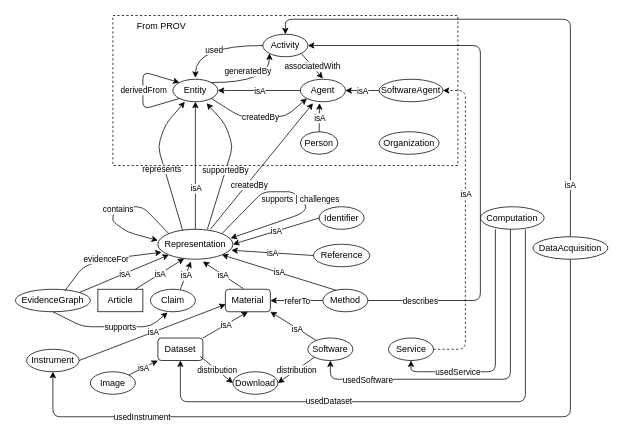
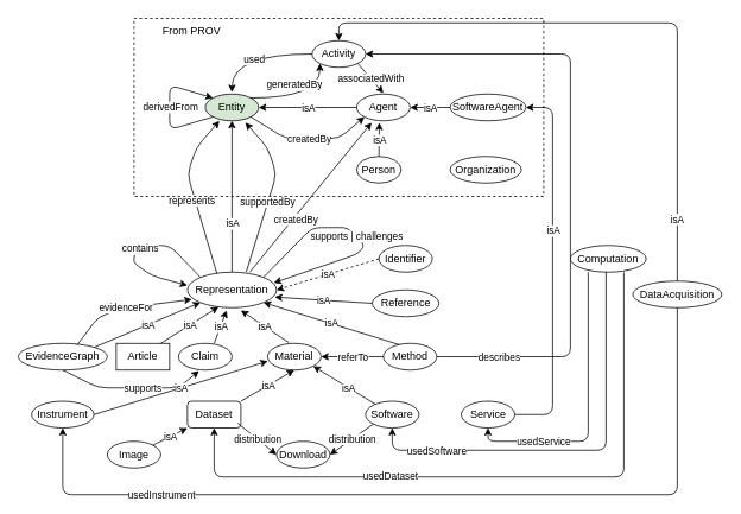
  <mxCell id="0" />
  <mxCell id="1" parent="0" />
  <mxCell id="2" value="Activity" style="ellipse;whiteSpace=wrap;html=1;" parent="1" vertex="1"><mxGeometry x="350" y="45" width="60" height="30" as="geometry" /></mxCell>
  <mxCell id="3" value="Agent" style="ellipse;whiteSpace=wrap;html=1;" parent="1" vertex="1"><mxGeometry x="400" y="105" width="60" height="30" as="geometry" /></mxCell>
- <mxCell id="4" value="Entity" style="ellipse;whiteSpace=wrap;html=1;" parent="1" vertex="1"><mxGeometry x="230" y="105" width="60" height="30" as="geometry" /></mxCell>
+ <mxCell id="4" value="Entity" style="ellipse;whiteSpace=wrap;html=1;fillColor=#d5e8d4;" parent="1" vertex="1"><mxGeometry x="230" y="105" width="60" height="30" as="geometry" /></mxCell>
  <mxCell id="5" value="Person" style="ellipse;whiteSpace=wrap;html=1;" parent="1" vertex="1"><mxGeometry x="400" y="175" width="50" height="30" as="geometry" /></mxCell>
  <mxCell id="6" value="Organization" style="ellipse;whiteSpace=wrap;html=1;" parent="1" vertex="1"><mxGeometry x="505" y="175" width="80" height="30" as="geometry" /></mxCell>
  <mxCell id="7" value="" style="endArrow=classic;html=1;exitX=0;exitY=0.5;exitDx=0;exitDy=0;edgeStyle=orthogonalEdgeStyle;curved=1;" parent="1" source="2" edge="1"><mxGeometry relative="1" as="geometry"><mxPoint x="370" y="285" as="sourcePoint" /><mxPoint x="260" y="103" as="targetPoint" /></mxGeometry></mxCell>
  <mxCell id="8" value="used" style="edgeLabel;resizable=0;html=1;align=center;verticalAlign=middle;" parent="7" connectable="0" vertex="1"><mxGeometry relative="1" as="geometry"><mxPoint y="5" as="offset" /></mxGeometry></mxCell>
  <mxCell id="9" value="" style="endArrow=classic;html=1;exitX=1;exitY=0;exitDx=0;exitDy=0;entryX=0;entryY=1;entryDx=0;entryDy=0;edgeStyle=orthogonalEdgeStyle;curved=1;" parent="1" source="4" target="2" edge="1"><mxGeometry relative="1" as="geometry"><mxPoint x="370" y="285" as="sourcePoint" /><mxPoint x="470" y="285" as="targetPoint" /></mxGeometry></mxCell>
  <mxCell id="10" value="generatedBy" style="edgeLabel;resizable=0;html=1;align=center;verticalAlign=middle;" parent="9" connectable="0" vertex="1"><mxGeometry relative="1" as="geometry"><mxPoint x="-10" y="-15" as="offset" /></mxGeometry></mxCell>
  <mxCell id="11" value="" style="endArrow=classic;html=1;exitX=1;exitY=1;exitDx=0;exitDy=0;" parent="1" source="2" edge="1"><mxGeometry relative="1" as="geometry"><mxPoint x="370" y="285" as="sourcePoint" /><mxPoint x="430" y="104" as="targetPoint" /></mxGeometry></mxCell>
  <mxCell id="12" value="associatedWith" style="edgeLabel;resizable=0;html=1;align=center;verticalAlign=middle;" parent="11" connectable="0" vertex="1"><mxGeometry relative="1" as="geometry" /></mxCell>
  <mxCell id="13" value="" style="endArrow=classic;html=1;exitX=0.5;exitY=0;exitDx=0;exitDy=0;entryX=0.425;entryY=1.067;entryDx=0;entryDy=0;entryPerimeter=0;" parent="1" source="5" target="3" edge="1"><mxGeometry relative="1" as="geometry"><mxPoint x="370" y="285" as="sourcePoint" /><mxPoint x="470" y="285" as="targetPoint" /></mxGeometry></mxCell>
  <mxCell id="14" value="isA" style="edgeLabel;resizable=0;html=1;align=center;verticalAlign=middle;" parent="13" connectable="0" vertex="1"><mxGeometry relative="1" as="geometry" /></mxCell>
  <mxCell id="15" value="" style="endArrow=classic;html=1;exitX=0;exitY=0.5;exitDx=0;exitDy=0;entryX=1;entryY=0.5;entryDx=0;entryDy=0;" parent="1" source="3" target="4" edge="1"><mxGeometry relative="1" as="geometry"><mxPoint x="370" y="285" as="sourcePoint" /><mxPoint x="470" y="285" as="targetPoint" /></mxGeometry></mxCell>
  <mxCell id="16" value="isA" style="edgeLabel;resizable=0;html=1;align=center;verticalAlign=middle;" parent="15" connectable="0" vertex="1"><mxGeometry relative="1" as="geometry" /></mxCell>
  <mxCell id="17" value="" style="endArrow=classic;html=1;exitX=1;exitY=1;exitDx=0;exitDy=0;entryX=0;entryY=1;entryDx=0;entryDy=0;" parent="1" source="4" target="3" edge="1"><mxGeometry relative="1" as="geometry"><mxPoint x="370" y="285" as="sourcePoint" /><mxPoint x="470" y="285" as="targetPoint" /><Array as="points"><mxPoint x="320" y="155" /><mxPoint x="380" y="155" /></Array></mxGeometry></mxCell>
  <mxCell id="18" value="createdBy" style="edgeLabel;resizable=0;html=1;align=center;verticalAlign=middle;" parent="17" connectable="0" vertex="1"><mxGeometry relative="1" as="geometry" /></mxCell>
  <mxCell id="19" value="Representation" style="ellipse;whiteSpace=wrap;html=1;" parent="1" vertex="1"><mxGeometry x="210" y="305" width="100" height="40" as="geometry" /></mxCell>
  <mxCell id="20" value="" style="endArrow=classic;html=1;exitX=0;exitY=1;exitDx=0;exitDy=0;entryX=0;entryY=0;entryDx=0;entryDy=0;" parent="1" source="4" target="4" edge="1"><mxGeometry relative="1" as="geometry"><mxPoint x="370" y="285" as="sourcePoint" /><mxPoint x="230" y="109" as="targetPoint" /><Array as="points"><mxPoint x="190" y="145" /><mxPoint x="190" y="95" /></Array></mxGeometry></mxCell>
  <mxCell id="21" value="derivedFrom" style="edgeLabel;resizable=0;html=1;align=center;verticalAlign=middle;" parent="20" connectable="0" vertex="1"><mxGeometry relative="1" as="geometry" /></mxCell>
  <mxCell id="22" value="" style="endArrow=classic;html=1;exitX=0.5;exitY=0;exitDx=0;exitDy=0;entryX=0.5;entryY=1;entryDx=0;entryDy=0;" parent="1" source="19" target="4" edge="1"><mxGeometry relative="1" as="geometry"><mxPoint x="370" y="285" as="sourcePoint" /><mxPoint x="470" y="285" as="targetPoint" /></mxGeometry></mxCell>
  <mxCell id="23" value="isA" style="edgeLabel;resizable=0;html=1;align=center;verticalAlign=middle;" parent="22" connectable="0" vertex="1"><mxGeometry relative="1" as="geometry"><mxPoint y="30" as="offset" /></mxGeometry></mxCell>
  <mxCell id="24" value="" style="endArrow=classic;html=1;exitX=0.33;exitY=0.033;exitDx=0;exitDy=0;exitPerimeter=0;" parent="1" source="19" edge="1"><mxGeometry relative="1" as="geometry"><mxPoint x="370" y="285" as="sourcePoint" /><mxPoint x="246" y="135" as="targetPoint" /><Array as="points"><mxPoint x="210" y="195" /><mxPoint x="220" y="165" /></Array></mxGeometry></mxCell>
  <mxCell id="25" value="represents" style="edgeLabel;resizable=0;html=1;align=center;verticalAlign=middle;" parent="24" connectable="0" vertex="1"><mxGeometry relative="1" as="geometry"><mxPoint x="-1.34" y="8.61" as="offset" /></mxGeometry></mxCell>
  <mxCell id="26" value="" style="endArrow=classic;html=1;exitX=0.66;exitY=0;exitDx=0;exitDy=0;exitPerimeter=0;" parent="1" source="19" edge="1"><mxGeometry relative="1" as="geometry"><mxPoint x="370" y="285" as="sourcePoint" /><mxPoint x="275" y="137" as="targetPoint" /><Array as="points"><mxPoint x="310" y="195" /><mxPoint x="300" y="165" /></Array></mxGeometry></mxCell>
  <mxCell id="27" value="supportedBy" style="edgeLabel;resizable=0;html=1;align=center;verticalAlign=middle;" parent="26" connectable="0" vertex="1"><mxGeometry relative="1" as="geometry"><mxPoint x="-3.29" y="8.29" as="offset" /></mxGeometry></mxCell>
  <mxCell id="28" value="" style="endArrow=classic;html=1;entryX=0.28;entryY=1.067;entryDx=0;entryDy=0;entryPerimeter=0;" parent="1" target="3" edge="1"><mxGeometry relative="1" as="geometry"><mxPoint x="280" y="305" as="sourcePoint" /><mxPoint x="470" y="285" as="targetPoint" /></mxGeometry></mxCell>
  <mxCell id="29" value="createdBy" style="edgeLabel;resizable=0;html=1;align=center;verticalAlign=middle;" parent="28" connectable="0" vertex="1"><mxGeometry relative="1" as="geometry"><mxPoint x="-16.76" y="23.79" as="offset" /></mxGeometry></mxCell>
  <mxCell id="30" value="" style="endArrow=classic;html=1;exitX=0;exitY=0;exitDx=0;exitDy=0;" parent="1" source="19" edge="1"><mxGeometry relative="1" as="geometry"><mxPoint x="370" y="285" as="sourcePoint" /><mxPoint x="210" y="320" as="targetPoint" /><Array as="points"><mxPoint x="190" y="275" /><mxPoint x="170" y="275" /><mxPoint x="160" y="275" /><mxPoint x="150" y="285" /><mxPoint x="150" y="295" /><mxPoint x="170" y="309" /></Array></mxGeometry></mxCell>
  <mxCell id="31" value="contains" style="edgeLabel;resizable=0;html=1;align=center;verticalAlign=middle;" parent="30" connectable="0" vertex="1"><mxGeometry relative="1" as="geometry" /></mxCell>
  <mxCell id="32" value="" style="endArrow=classic;html=1;entryX=0.97;entryY=0.3;entryDx=0;entryDy=0;exitX=1;exitY=0;exitDx=0;exitDy=0;entryPerimeter=0;" parent="1" source="19" target="19" edge="1"><mxGeometry relative="1" as="geometry"><mxPoint x="300" y="314" as="sourcePoint" /><mxPoint x="470" y="285" as="targetPoint" /><Array as="points"><mxPoint x="350" y="255" /><mxPoint x="370" y="255" /><mxPoint x="390" y="255" /><mxPoint x="410" y="275" /><mxPoint x="400" y="285" /></Array></mxGeometry></mxCell>
  <mxCell id="33" value="supports | challenges" style="edgeLabel;resizable=0;html=1;align=center;verticalAlign=middle;" parent="32" connectable="0" vertex="1"><mxGeometry relative="1" as="geometry"><mxPoint x="1.89" y="2.29" as="offset" /></mxGeometry></mxCell>
  <mxCell id="34" value="EvidenceGraph" style="ellipse;whiteSpace=wrap;html=1;" parent="1" vertex="1"><mxGeometry x="20" y="385" width="100" height="30" as="geometry" /></mxCell>
  <mxCell id="35" value="Article" style="whiteSpace=wrap;html=1;rounded=0;" parent="1" vertex="1"><mxGeometry x="130" y="385" width="60" height="30" as="geometry" /></mxCell>
  <mxCell id="36" value="Claim" style="ellipse;whiteSpace=wrap;html=1;" parent="1" vertex="1"><mxGeometry x="200" y="385" width="60" height="30" as="geometry" /></mxCell>
- <mxCell id="37" value="Material" style="whiteSpace=wrap;html=1;rounded=1;" parent="1" vertex="1"><mxGeometry x="300" y="385" width="60" height="30" as="geometry" /></mxCell>
+ <mxCell id="37" value="Material" style="ellipse;whiteSpace=wrap;html=1;" parent="1" vertex="1"><mxGeometry x="300" y="385" width="60" height="30" as="geometry" /></mxCell>
  <mxCell id="38" value="Method" style="ellipse;whiteSpace=wrap;html=1;" parent="1" vertex="1"><mxGeometry x="430" y="385" width="60" height="30" as="geometry" /></mxCell>
  <mxCell id="39" value="Reference" style="ellipse;whiteSpace=wrap;html=1;" parent="1" vertex="1"><mxGeometry x="417.5" y="325" width="75" height="30" as="geometry" /></mxCell>
  <mxCell id="40" value="Identifier" style="ellipse;whiteSpace=wrap;html=1;" parent="1" vertex="1"><mxGeometry x="425" y="275" width="60" height="30" as="geometry" /></mxCell>
  <mxCell id="41" value="" style="endArrow=classic;html=1;exitX=0.66;exitY=0.067;exitDx=0;exitDy=0;exitPerimeter=0;entryX=0.05;entryY=0.767;entryDx=0;entryDy=0;entryPerimeter=0;" parent="1" source="34" target="19" edge="1"><mxGeometry relative="1" as="geometry"><mxPoint x="370" y="285" as="sourcePoint" /><mxPoint x="470" y="285" as="targetPoint" /><Array as="points"><mxPoint x="110" y="355" /><mxPoint x="140" y="345" /></Array></mxGeometry></mxCell>
  <mxCell id="42" value="evidenceFor" style="edgeLabel;resizable=0;html=1;align=center;verticalAlign=middle;" parent="41" connectable="0" vertex="1"><mxGeometry relative="1" as="geometry"><mxPoint x="-2.15" y="0.27" as="offset" /></mxGeometry></mxCell>
  <mxCell id="43" value="" style="endArrow=classic;html=1;exitX=1;exitY=0;exitDx=0;exitDy=0;entryX=0;entryY=1;entryDx=0;entryDy=0;" parent="1" source="34" target="19" edge="1"><mxGeometry relative="1" as="geometry"><mxPoint x="370" y="285" as="sourcePoint" /><mxPoint x="470" y="285" as="targetPoint" /></mxGeometry></mxCell>
  <mxCell id="44" value="isA" style="edgeLabel;resizable=0;html=1;align=center;verticalAlign=middle;" parent="43" connectable="0" vertex="1"><mxGeometry relative="1" as="geometry" /></mxCell>
  <mxCell id="45" value="" style="endArrow=classic;html=1;exitX=0.833;exitY=0;exitDx=0;exitDy=0;exitPerimeter=0;entryX=0.35;entryY=0.975;entryDx=0;entryDy=0;entryPerimeter=0;" parent="1" source="35" target="19" edge="1"><mxGeometry relative="1" as="geometry"><mxPoint x="370" y="285" as="sourcePoint" /><mxPoint x="470" y="285" as="targetPoint" /></mxGeometry></mxCell>
  <mxCell id="46" value="isA" style="edgeLabel;resizable=0;html=1;align=center;verticalAlign=middle;" parent="45" connectable="0" vertex="1"><mxGeometry relative="1" as="geometry" /></mxCell>
  <mxCell id="47" value="" style="endArrow=classic;html=1;exitX=0.667;exitY=0;exitDx=0;exitDy=0;exitPerimeter=0;entryX=0.44;entryY=1.075;entryDx=0;entryDy=0;entryPerimeter=0;" parent="1" source="36" target="19" edge="1"><mxGeometry relative="1" as="geometry"><mxPoint x="370" y="285" as="sourcePoint" /><mxPoint x="470" y="285" as="targetPoint" /></mxGeometry></mxCell>
  <mxCell id="48" value="isA" style="edgeLabel;resizable=0;html=1;align=center;verticalAlign=middle;" parent="47" connectable="0" vertex="1"><mxGeometry relative="1" as="geometry" /></mxCell>
  <mxCell id="49" value="" style="endArrow=classic;html=1;exitX=0.4;exitY=-0.025;exitDx=0;exitDy=0;exitPerimeter=0;" parent="1" source="37" edge="1"><mxGeometry relative="1" as="geometry"><mxPoint x="370" y="285" as="sourcePoint" /><mxPoint x="270" y="348" as="targetPoint" /></mxGeometry></mxCell>
  <mxCell id="50" value="isA" style="edgeLabel;resizable=0;html=1;align=center;verticalAlign=middle;" parent="49" connectable="0" vertex="1"><mxGeometry relative="1" as="geometry" /></mxCell>
  <mxCell id="51" value="" style="endArrow=classic;html=1;exitX=0.3;exitY=0.05;exitDx=0;exitDy=0;exitPerimeter=0;entryX=1;entryY=1;entryDx=0;entryDy=0;" parent="1" source="38" target="19" edge="1"><mxGeometry relative="1" as="geometry"><mxPoint x="370" y="285" as="sourcePoint" /><mxPoint x="470" y="285" as="targetPoint" /></mxGeometry></mxCell>
  <mxCell id="52" value="isA" style="edgeLabel;resizable=0;html=1;align=center;verticalAlign=middle;" parent="51" connectable="0" vertex="1"><mxGeometry relative="1" as="geometry" /></mxCell>
  <mxCell id="53" value="" style="endArrow=classic;html=1;entryX=0.98;entryY=0.7;entryDx=0;entryDy=0;entryPerimeter=0;exitX=0;exitY=0.5;exitDx=0;exitDy=0;" parent="1" source="39" target="19" edge="1"><mxGeometry relative="1" as="geometry"><mxPoint x="421" y="340" as="sourcePoint" /><mxPoint x="470" y="285" as="targetPoint" /></mxGeometry></mxCell>
  <mxCell id="54" value="isA" style="edgeLabel;resizable=0;html=1;align=center;verticalAlign=middle;" parent="53" connectable="0" vertex="1"><mxGeometry relative="1" as="geometry" /></mxCell>
- <mxCell id="55" value="" style="endArrow=classic;html=1;exitX=0;exitY=0.5;exitDx=0;exitDy=0;entryX=1;entryY=0.5;entryDx=0;entryDy=0;" parent="1" source="40" target="19" edge="1"><mxGeometry relative="1" as="geometry"><mxPoint x="370" y="285" as="sourcePoint" /><mxPoint x="470" y="285" as="targetPoint" /></mxGeometry></mxCell>
+ <mxCell id="55" value="" style="endArrow=classic;html=1;exitX=0;exitY=0.5;exitDx=0;exitDy=0;entryX=1;entryY=0.5;entryDx=0;entryDy=0;dashed=1;" parent="1" source="40" target="19" edge="1"><mxGeometry relative="1" as="geometry"><mxPoint x="370" y="285" as="sourcePoint" /><mxPoint x="470" y="285" as="targetPoint" /></mxGeometry></mxCell>
  <mxCell id="56" value="isA" style="edgeLabel;resizable=0;html=1;align=center;verticalAlign=middle;" parent="55" connectable="0" vertex="1"><mxGeometry relative="1" as="geometry" /></mxCell>
  <mxCell id="57" value="" style="endArrow=classic;html=1;exitX=0;exitY=0.5;exitDx=0;exitDy=0;entryX=1;entryY=0.5;entryDx=0;entryDy=0;" parent="1" source="38" target="37" edge="1"><mxGeometry relative="1" as="geometry"><mxPoint x="370" y="285" as="sourcePoint" /><mxPoint x="470" y="285" as="targetPoint" /></mxGeometry></mxCell>
  <mxCell id="58" value="referTo" style="edgeLabel;resizable=0;html=1;align=center;verticalAlign=middle;" parent="57" connectable="0" vertex="1"><mxGeometry relative="1" as="geometry" /></mxCell>
  <mxCell id="59" value="" style="endArrow=classic;html=1;exitX=0.5;exitY=1;exitDx=0;exitDy=0;entryX=0.383;entryY=1.033;entryDx=0;entryDy=0;entryPerimeter=0;" parent="1" source="34" target="36" edge="1"><mxGeometry relative="1" as="geometry"><mxPoint x="370" y="285" as="sourcePoint" /><mxPoint x="470" y="285" as="targetPoint" /><Array as="points"><mxPoint x="110" y="435" /><mxPoint x="150" y="435" /><mxPoint x="200" y="435" /></Array></mxGeometry></mxCell>
  <mxCell id="60" value="supports" style="edgeLabel;resizable=0;html=1;align=center;verticalAlign=middle;" parent="59" connectable="0" vertex="1"><mxGeometry relative="1" as="geometry"><mxPoint x="12.65" as="offset" /></mxGeometry></mxCell>
  <mxCell id="61" value="" style="endArrow=classic;html=1;edgeStyle=orthogonalEdgeStyle;" parent="1" edge="1"><mxGeometry relative="1" as="geometry"><mxPoint x="490" y="400" as="sourcePoint" /><mxPoint x="410" y="60" as="targetPoint" /><Array as="points"><mxPoint x="640" y="400" /><mxPoint x="640" y="60" /></Array></mxGeometry></mxCell>
  <mxCell id="62" value="describes" style="edgeLabel;resizable=0;html=1;align=center;verticalAlign=middle;" parent="61" connectable="0" vertex="1"><mxGeometry relative="1" as="geometry"><mxPoint x="-80.03" y="210.31" as="offset" /></mxGeometry></mxCell>
  <mxCell id="63" value="Computation" style="ellipse;whiteSpace=wrap;html=1;" parent="1" vertex="1"><mxGeometry x="640" y="275" width="85" height="30" as="geometry" /></mxCell>
  <mxCell id="64" value="DataAcquisition" style="ellipse;whiteSpace=wrap;html=1;" parent="1" vertex="1"><mxGeometry x="710" y="315" width="100" height="30" as="geometry" /></mxCell>
  <mxCell id="65" value="Image" style="ellipse;whiteSpace=wrap;html=1;" parent="1" vertex="1"><mxGeometry x="120" y="495" width="60" height="30" as="geometry" /></mxCell>
- <mxCell id="66" value="Instrument" style="ellipse;whiteSpace=wrap;html=1;" parent="1" vertex="1"><mxGeometry x="35" y="465" width="70" height="30" as="geometry" /></mxCell>
+ <mxCell id="66" value="Instrument" style="ellipse;whiteSpace=wrap;html=1;" parent="1" vertex="1"><mxGeometry x="35" y="450" width="70" height="30" as="geometry" /></mxCell>
  <mxCell id="67" value="Dataset" style="whiteSpace=wrap;html=1;rounded=1;" parent="1" vertex="1"><mxGeometry x="210" y="450" width="60" height="30" as="geometry" /></mxCell>
  <mxCell id="68" value="Software" style="ellipse;whiteSpace=wrap;html=1;" parent="1" vertex="1"><mxGeometry x="410" y="450" width="60" height="30" as="geometry" /></mxCell>
  <mxCell id="69" value="Service" style="ellipse;whiteSpace=wrap;html=1;" parent="1" vertex="1"><mxGeometry x="517.5" y="450" width="60" height="30" as="geometry" /></mxCell>
  <mxCell id="70" value="" style="endArrow=classic;html=1;exitX=1;exitY=0.5;exitDx=0;exitDy=0;entryX=0.006;entryY=0.67;entryDx=0;entryDy=0;entryPerimeter=0;" parent="1" source="66" target="37" edge="1"><mxGeometry relative="1" as="geometry"><mxPoint x="300" y="285" as="sourcePoint" /><mxPoint x="400" y="285" as="targetPoint" /></mxGeometry></mxCell>
  <mxCell id="71" value="isA" style="edgeLabel;resizable=0;html=1;align=center;verticalAlign=middle;" parent="70" connectable="0" vertex="1"><mxGeometry relative="1" as="geometry" /></mxCell>
  <mxCell id="72" value="" style="endArrow=classic;html=1;entryX=0;entryY=1;entryDx=0;entryDy=0;" parent="1" source="65" target="67" edge="1"><mxGeometry relative="1" as="geometry"><mxPoint x="300" y="285" as="sourcePoint" /><mxPoint x="400" y="285" as="targetPoint" /></mxGeometry></mxCell>
  <mxCell id="73" value="isA" style="edgeLabel;resizable=0;html=1;align=center;verticalAlign=middle;" parent="72" connectable="0" vertex="1"><mxGeometry relative="1" as="geometry" /></mxCell>
  <mxCell id="74" value="" style="endArrow=classic;html=1;entryX=0.5;entryY=1;entryDx=0;entryDy=0;exitX=1;exitY=0;exitDx=0;exitDy=0;" parent="1" source="67" target="37" edge="1"><mxGeometry relative="1" as="geometry"><mxPoint x="300" y="445" as="sourcePoint" /><mxPoint x="400" y="285" as="targetPoint" /></mxGeometry></mxCell>
  <mxCell id="75" value="isA" style="edgeLabel;resizable=0;html=1;align=center;verticalAlign=middle;" parent="74" connectable="0" vertex="1"><mxGeometry relative="1" as="geometry" /></mxCell>
  <mxCell id="76" value="" style="endArrow=classic;html=1;exitX=0.5;exitY=0;exitDx=0;exitDy=0;entryX=0.5;entryY=0;entryDx=0;entryDy=0;edgeStyle=orthogonalEdgeStyle;" parent="1" source="64" target="2" edge="1"><mxGeometry relative="1" as="geometry"><mxPoint x="350" y="205" as="sourcePoint" /><mxPoint x="450" y="205" as="targetPoint" /><Array as="points"><mxPoint x="760" y="25" /><mxPoint x="380" y="25" /></Array></mxGeometry></mxCell>
  <mxCell id="77" value="isA" style="edgeLabel;resizable=0;html=1;align=center;verticalAlign=middle;" parent="76" connectable="0" vertex="1"><mxGeometry relative="1" as="geometry"><mxPoint x="54.83" y="220" as="offset" /></mxGeometry></mxCell>
  <mxCell id="78" value="" style="endArrow=classic;html=1;entryX=0.5;entryY=1;entryDx=0;entryDy=0;edgeStyle=orthogonalEdgeStyle;" parent="1" target="69" edge="1"><mxGeometry relative="1" as="geometry"><mxPoint x="660" y="305" as="sourcePoint" /><mxPoint x="450" y="495" as="targetPoint" /><Array as="points"><mxPoint x="660" y="305" /><mxPoint x="660" y="495" /><mxPoint x="520" y="495" /></Array></mxGeometry></mxCell>
  <mxCell id="79" value="usedService" style="edgeLabel;resizable=0;html=1;align=center;verticalAlign=middle;" parent="78" connectable="0" vertex="1"><mxGeometry relative="1" as="geometry"><mxPoint x="-50.03" y="31.38" as="offset" /></mxGeometry></mxCell>
  <mxCell id="80" value="" style="endArrow=classic;html=1;entryX=0.5;entryY=1;entryDx=0;entryDy=0;edgeStyle=orthogonalEdgeStyle;" parent="1" target="68" edge="1"><mxGeometry relative="1" as="geometry"><mxPoint x="680" y="305" as="sourcePoint" /><mxPoint x="450" y="495" as="targetPoint" /><Array as="points"><mxPoint x="680" y="305" /><mxPoint x="680" y="505" /><mxPoint x="440" y="505" /></Array></mxGeometry></mxCell>
  <mxCell id="81" value="usedSoftware" style="edgeLabel;resizable=0;html=1;align=center;verticalAlign=middle;" parent="80" connectable="0" vertex="1"><mxGeometry relative="1" as="geometry"><mxPoint x="-157.5" as="offset" /></mxGeometry></mxCell>
  <mxCell id="82" value="" style="endArrow=classic;html=1;entryX=0.5;entryY=1;entryDx=0;entryDy=0;edgeStyle=orthogonalEdgeStyle;" parent="1" target="67" edge="1"><mxGeometry relative="1" as="geometry"><mxPoint x="700" y="305" as="sourcePoint" /><mxPoint x="450" y="495" as="targetPoint" /><Array as="points"><mxPoint x="700" y="305" /><mxPoint x="700" y="535" /><mxPoint x="240" y="535" /></Array></mxGeometry></mxCell>
  <mxCell id="83" value="usedDataset" style="edgeLabel;resizable=0;html=1;align=center;verticalAlign=middle;" parent="82" connectable="0" vertex="1"><mxGeometry relative="1" as="geometry"><mxPoint x="-119.4" y="-0.03" as="offset" /></mxGeometry></mxCell>
  <mxCell id="84" value="" style="endArrow=classic;html=1;exitX=0.5;exitY=1;exitDx=0;exitDy=0;entryX=0.5;entryY=1;entryDx=0;entryDy=0;edgeStyle=orthogonalEdgeStyle;" parent="1" source="64" target="66" edge="1"><mxGeometry relative="1" as="geometry"><mxPoint x="350" y="485" as="sourcePoint" /><mxPoint x="450" y="485" as="targetPoint" /><Array as="points"><mxPoint x="760" y="555" /><mxPoint x="70" y="555" /></Array></mxGeometry></mxCell>
  <mxCell id="85" value="usedInstrument" style="edgeLabel;resizable=0;html=1;align=center;verticalAlign=middle;" parent="84" connectable="0" vertex="1"><mxGeometry relative="1" as="geometry"><mxPoint x="-302" as="offset" /></mxGeometry></mxCell>
- <mxCell id="86" value="" style="endArrow=classic;html=1;exitX=1;exitY=0.5;exitDx=0;exitDy=0;entryX=1;entryY=0.5;entryDx=0;entryDy=0;edgeStyle=orthogonalEdgeStyle;dashed=1;" parent="1" source="69" target="91" edge="1"><mxGeometry relative="1" as="geometry"><mxPoint x="350" y="485" as="sourcePoint" /><mxPoint x="450" y="485" as="targetPoint" /><Array as="points"><mxPoint x="620" y="465" /><mxPoint x="620" y="120" /></Array></mxGeometry></mxCell>
+ <mxCell id="86" value="" style="endArrow=classic;html=1;exitX=1;exitY=0.5;exitDx=0;exitDy=0;entryX=1;entryY=0.5;entryDx=0;entryDy=0;edgeStyle=orthogonalEdgeStyle;" parent="1" source="69" target="91" edge="1"><mxGeometry relative="1" as="geometry"><mxPoint x="350" y="485" as="sourcePoint" /><mxPoint x="450" y="485" as="targetPoint" /><Array as="points"><mxPoint x="620" y="465" /><mxPoint x="620" y="120" /></Array></mxGeometry></mxCell>
  <mxCell id="87" value="isA" style="edgeLabel;resizable=0;html=1;align=center;verticalAlign=middle;" parent="86" connectable="0" vertex="1"><mxGeometry relative="1" as="geometry"><mxPoint y="-40" as="offset" /></mxGeometry></mxCell>
  <mxCell id="88" value="From PROV" style="text;html=1;strokeColor=none;fillColor=none;align=center;verticalAlign=middle;whiteSpace=wrap;rounded=0;dashed=1;" parent="1" vertex="1"><mxGeometry x="180" width="70" height="20" as="geometry" y="25" /></mxCell>
  <mxCell id="89" value="" style="endArrow=classic;html=1;entryX=1;entryY=1;entryDx=0;entryDy=0;" parent="1" source="68" target="37" edge="1"><mxGeometry relative="1" as="geometry"><mxPoint x="400" y="445" as="sourcePoint" /><mxPoint x="460" y="265" as="targetPoint" /></mxGeometry></mxCell>
  <mxCell id="90" value="isA" style="edgeLabel;resizable=0;html=1;align=center;verticalAlign=middle;" parent="89" connectable="0" vertex="1"><mxGeometry relative="1" as="geometry"><mxPoint x="4.73" y="3.87" as="offset" /></mxGeometry></mxCell>
  <mxCell id="91" value="SoftwareAgent" style="ellipse;whiteSpace=wrap;html=1;" vertex="1" parent="1"><mxGeometry x="505" y="105" width="85" height="30" as="geometry" /></mxCell>
  <mxCell id="92" value="" style="endArrow=classic;html=1;entryX=1;entryY=0.5;entryDx=0;entryDy=0;exitX=0;exitY=0.5;exitDx=0;exitDy=0;" edge="1" parent="1" source="91" target="3"><mxGeometry relative="1" as="geometry"><mxPoint x="500" y="120" as="sourcePoint" /><mxPoint x="500.65" y="147.01" as="targetPoint" /></mxGeometry></mxCell>
  <mxCell id="93" value="isA" style="edgeLabel;resizable=0;html=1;align=center;verticalAlign=middle;" connectable="0" vertex="1" parent="92"><mxGeometry relative="1" as="geometry" /></mxCell>
  <mxCell id="94" value="Download" style="ellipse;whiteSpace=wrap;html=1;" vertex="1" parent="1"><mxGeometry x="310" y="495" width="60" height="30" as="geometry" /></mxCell>
  <mxCell id="95" value="" style="endArrow=classic;html=1;entryX=1;entryY=0.5;entryDx=0;entryDy=0;exitX=0;exitY=1;exitDx=0;exitDy=0;" edge="1" parent="1" source="68" target="94"><mxGeometry relative="1" as="geometry"><mxPoint x="310" y="425" as="sourcePoint" /><mxPoint x="328.787" y="479.393" as="targetPoint" /></mxGeometry></mxCell>
  <mxCell id="96" value="distribution" style="edgeLabel;resizable=0;html=1;align=center;verticalAlign=middle;" connectable="0" vertex="1" parent="95"><mxGeometry relative="1" as="geometry" /></mxCell>
  <mxCell id="97" value="" style="endArrow=classic;html=1;exitX=0.943;exitY=0.825;exitDx=0;exitDy=0;exitPerimeter=0;entryX=0;entryY=0.5;entryDx=0;entryDy=0;" edge="1" parent="1" source="67" target="94"><mxGeometry relative="1" as="geometry"><mxPoint x="420" y="475" as="sourcePoint" /><mxPoint x="600" y="250" as="targetPoint" /></mxGeometry></mxCell>
  <mxCell id="98" value="distribution" style="edgeLabel;resizable=0;html=1;align=center;verticalAlign=middle;" connectable="0" vertex="1" parent="97"><mxGeometry relative="1" as="geometry" /></mxCell>
  <mxCell id="99" value="" style="rounded=0;whiteSpace=wrap;html=1;fillColor=none;dashed=1;" parent="1" vertex="1"><mxGeometry x="150" y="20" width="460" height="200" as="geometry" /></mxCell>
